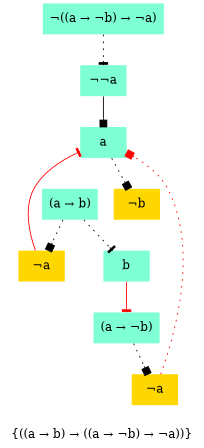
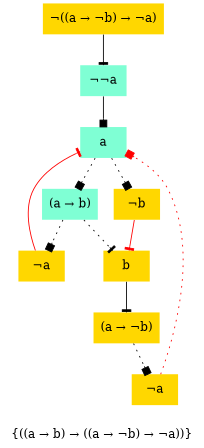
  digraph {
    label="{((a &rarr; b) &rarr; ((a &rarr; &not;b) &rarr; &not;a))}"
    node [fillcolor=aquamarine shape=plaintext style=filled]
    edge [arrowhead=box style=dotted]
-   n1 [label="&not;((a &rarr; &not;b) &rarr; &not;a)"]
+   n1 [fillcolor=gold label="&not;((a &rarr; &not;b) &rarr; &not;a)"]
    n2 [label="&not;&not;a"]
    n3 [label=a]
    n4 [label="(a &rarr; b)"]
    n5 [fillcolor=gold label="&not;b"]
    n6 [fillcolor=gold label="&not;a"]
-   n7 [label=b]
-   n8 [label="(a &rarr; &not;b)"]
+   n7 [fillcolor=gold label=b]
+   n8 [fillcolor=gold label="(a &rarr; &not;b)"]
    n9 [fillcolor=gold label="&not;a"]
-   n1 -> n2 [arrowhead=tee]
+   n1 -> n2 [arrowhead=tee style=solid]
    n2 -> n3 [style=solid]
+   n3 -> n4
    n3 -> n5
    n4 -> n6
    n4 -> n7 [arrowhead=tee]
+   n5 -> n7 [arrowhead=tee arrowtail=normal color=red style=solid]
    n6 -> n3 [arrowhead=tee arrowtail=normal color=red style=solid]
-   n7 -> n8 [arrowhead=tee style=solid color=red]
+   n7 -> n8 [arrowhead=tee style=solid]
    n8 -> n9
    n9 -> n3 [arrowtail=normal color=red]
  }
